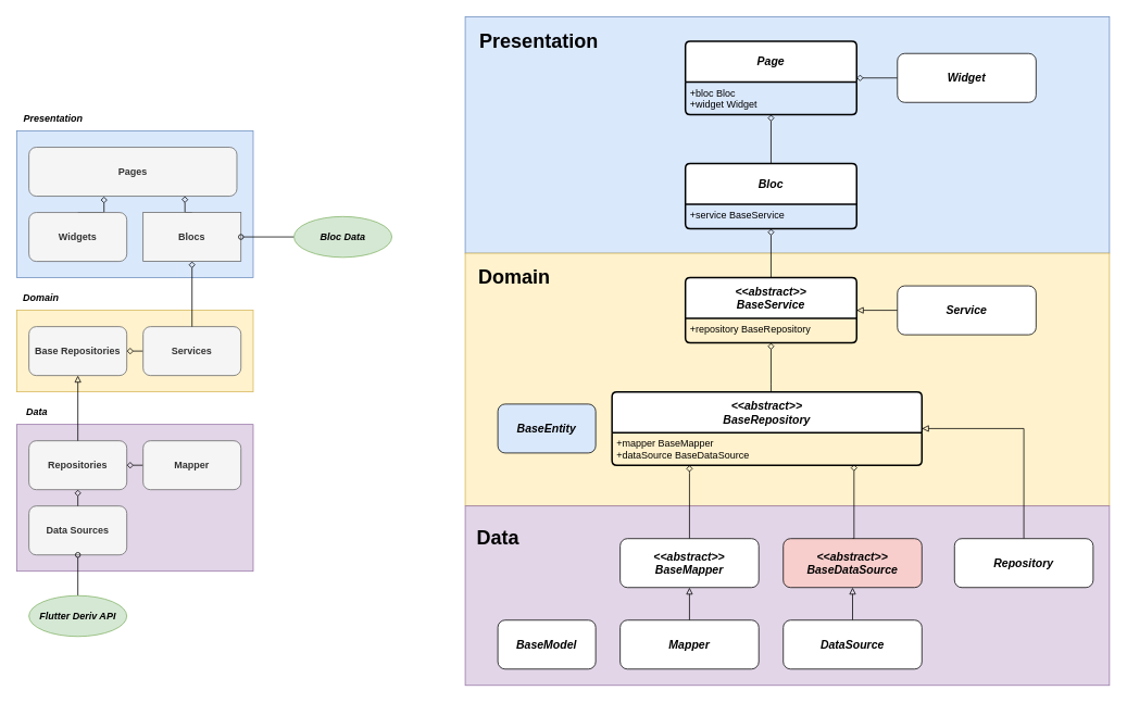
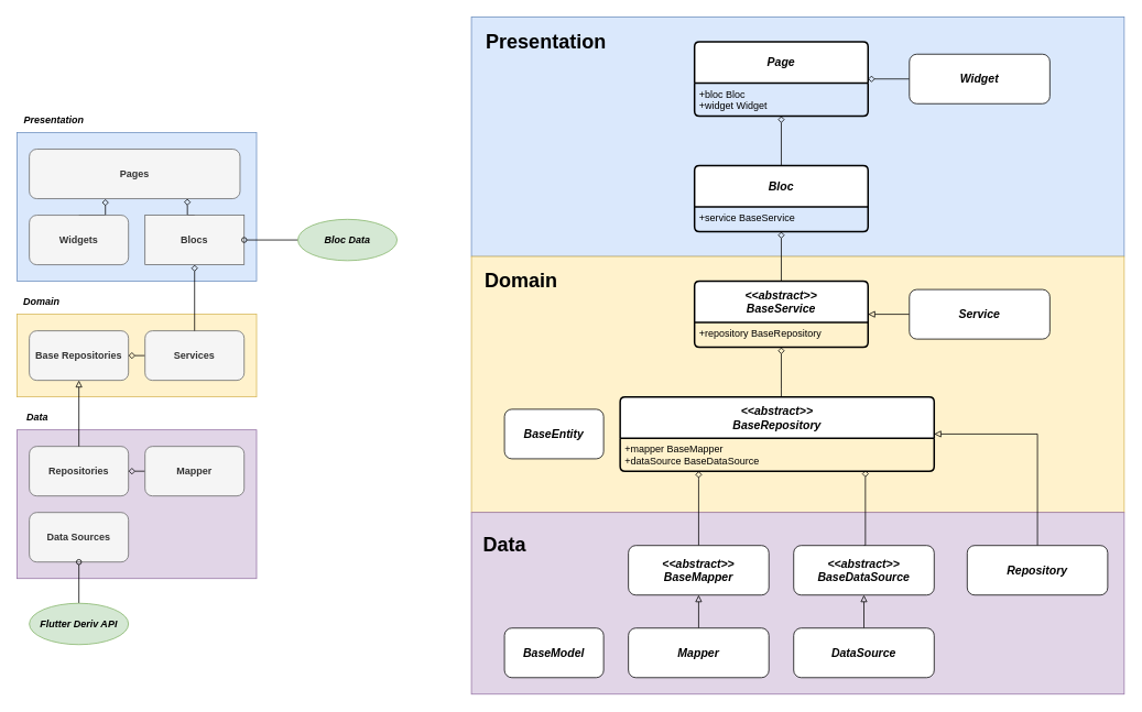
  <mxCell id="0" />
  <mxCell id="1" parent="0" />
  <mxCell id="2" value="" style="rounded=0;whiteSpace=wrap;html=1;fillColor=#e1d5e7;strokeColor=#9673a6;" vertex="1" parent="1"><mxGeometry x="20" y="520" width="290" height="180" as="geometry" /></mxCell>
  <mxCell id="3" value="&lt;b&gt;&lt;i&gt;Data&lt;/i&gt;&lt;/b&gt;" style="text;html=1;strokeColor=none;fillColor=none;align=center;verticalAlign=middle;whiteSpace=wrap;rounded=0;" vertex="1" parent="1"><mxGeometry x="20" y="490" width="50" height="30" as="geometry" /></mxCell>
  <mxCell id="4" value="Data Sources" style="rounded=1;whiteSpace=wrap;html=1;fillColor=#f5f5f5;fontColor=#333333;strokeColor=#666666;fontStyle=1;" vertex="1" parent="1"><mxGeometry x="35" y="620" width="120" height="60" as="geometry" /></mxCell>
  <mxCell id="5" value="Repositories" style="rounded=1;whiteSpace=wrap;html=1;fillColor=#f5f5f5;fontColor=#333333;strokeColor=#666666;fontStyle=1;" vertex="1" parent="1"><mxGeometry x="35" y="540" width="120" height="60" as="geometry" /></mxCell>
- <mxCell id="6" value="" style="endArrow=diamond;html=1;rounded=0;exitX=0.5;exitY=0;exitDx=0;exitDy=0;entryX=0.5;entryY=1;entryDx=0;entryDy=0;endFill=0;" edge="1" parent="1" source="4" target="5"><mxGeometry width="50" height="50" relative="1" as="geometry"><mxPoint x="255" y="550" as="sourcePoint" /><mxPoint x="305" y="500" as="targetPoint" /></mxGeometry></mxCell>
  <mxCell id="7" style="edgeStyle=orthogonalEdgeStyle;rounded=0;orthogonalLoop=1;jettySize=auto;html=1;exitX=0;exitY=0.5;exitDx=0;exitDy=0;entryX=1;entryY=0.5;entryDx=0;entryDy=0;endArrow=diamond;endFill=0;" edge="1" parent="1" source="8" target="5"><mxGeometry relative="1" as="geometry" /></mxCell>
  <mxCell id="8" value="Mapper" style="rounded=1;whiteSpace=wrap;html=1;fillColor=#f5f5f5;fontColor=#333333;strokeColor=#666666;fontStyle=1;" vertex="1" parent="1"><mxGeometry x="175" y="540" width="120" height="60" as="geometry" /></mxCell>
  <mxCell id="9" style="edgeStyle=orthogonalEdgeStyle;rounded=0;orthogonalLoop=1;jettySize=auto;html=1;entryX=0.5;entryY=1;entryDx=0;entryDy=0;endArrow=oval;endFill=0;" edge="1" parent="1" source="10" target="4"><mxGeometry relative="1" as="geometry" /></mxCell>
  <mxCell id="10" value="&lt;i&gt;Flutter Deriv API&lt;/i&gt;" style="ellipse;whiteSpace=wrap;html=1;fillColor=#d5e8d4;strokeColor=#82b366;fontStyle=1" vertex="1" parent="1"><mxGeometry x="35" y="730" width="120" height="50" as="geometry" /></mxCell>
  <mxCell id="11" value="" style="rounded=0;whiteSpace=wrap;html=1;fillColor=#fff2cc;strokeColor=#d6b656;" vertex="1" parent="1"><mxGeometry x="20" y="380" width="290" height="100" as="geometry" /></mxCell>
  <mxCell id="12" value="&lt;b&gt;&lt;i&gt;Domain&lt;/i&gt;&lt;/b&gt;" style="text;html=1;strokeColor=none;fillColor=none;align=center;verticalAlign=middle;whiteSpace=wrap;rounded=0;" vertex="1" parent="1"><mxGeometry x="20" y="350" width="60" height="30" as="geometry" /></mxCell>
  <mxCell id="13" value="Base Repositories" style="rounded=1;whiteSpace=wrap;html=1;fillColor=#f5f5f5;strokeColor=#666666;fontColor=#333333;fontStyle=1;" vertex="1" parent="1"><mxGeometry x="35" y="400" width="120" height="60" as="geometry" /></mxCell>
  <mxCell id="14" style="edgeStyle=orthogonalEdgeStyle;rounded=0;orthogonalLoop=1;jettySize=auto;html=1;entryX=0.5;entryY=1;entryDx=0;entryDy=0;endArrow=block;endFill=0;" edge="1" parent="1" source="5" target="13"><mxGeometry relative="1" as="geometry" /></mxCell>
  <mxCell id="15" style="edgeStyle=orthogonalEdgeStyle;rounded=0;orthogonalLoop=1;jettySize=auto;html=1;exitX=0;exitY=0.5;exitDx=0;exitDy=0;entryX=1;entryY=0.5;entryDx=0;entryDy=0;endArrow=diamond;endFill=0;" edge="1" parent="1" source="16" target="13"><mxGeometry relative="1" as="geometry" /></mxCell>
  <mxCell id="16" value="Services" style="rounded=1;whiteSpace=wrap;html=1;fillColor=#f5f5f5;fontColor=#333333;strokeColor=#666666;fontStyle=1;" vertex="1" parent="1"><mxGeometry x="175" y="400" width="120" height="60" as="geometry" /></mxCell>
  <mxCell id="17" value="" style="rounded=0;whiteSpace=wrap;html=1;fillColor=#dae8fc;strokeColor=#6c8ebf;" vertex="1" parent="1"><mxGeometry x="20" y="160" width="290" height="180" as="geometry" /></mxCell>
  <mxCell id="18" value="&lt;b&gt;&lt;i&gt;Presentation&lt;/i&gt;&lt;/b&gt;" style="text;html=1;strokeColor=none;fillColor=none;align=center;verticalAlign=middle;whiteSpace=wrap;rounded=0;" vertex="1" parent="1"><mxGeometry x="20" y="130" width="90" height="30" as="geometry" /></mxCell>
  <mxCell id="19" style="edgeStyle=orthogonalEdgeStyle;rounded=0;orthogonalLoop=1;jettySize=auto;html=1;exitX=0.5;exitY=0;exitDx=0;exitDy=0;entryX=0.75;entryY=1;entryDx=0;entryDy=0;endArrow=diamond;endFill=0;" edge="1" parent="1" source="20" target="24"><mxGeometry relative="1" as="geometry" /></mxCell>
  <mxCell id="20" value="Blocs" style="whiteSpace=wrap;html=1;fillColor=#f5f5f5;fontColor=#333333;strokeColor=#666666;fontStyle=1;rounded=0;" vertex="1" parent="1"><mxGeometry x="175" y="260" width="120" height="60" as="geometry" /></mxCell>
  <mxCell id="21" style="edgeStyle=orthogonalEdgeStyle;rounded=0;orthogonalLoop=1;jettySize=auto;html=1;exitX=0.5;exitY=0;exitDx=0;exitDy=0;endArrow=diamond;endFill=0;" edge="1" parent="1" source="16" target="20"><mxGeometry relative="1" as="geometry" /></mxCell>
  <mxCell id="22" style="edgeStyle=orthogonalEdgeStyle;rounded=0;orthogonalLoop=1;jettySize=auto;html=1;exitX=0.5;exitY=0;exitDx=0;exitDy=0;entryX=0.361;entryY=1.008;entryDx=0;entryDy=0;entryPerimeter=0;endArrow=diamond;endFill=0;" edge="1" parent="1" source="23" target="24"><mxGeometry relative="1" as="geometry" /></mxCell>
  <mxCell id="23" value="Widgets" style="rounded=1;whiteSpace=wrap;html=1;fillColor=#f5f5f5;fontColor=#333333;strokeColor=#666666;fontStyle=1;" vertex="1" parent="1"><mxGeometry x="35" y="260" width="120" height="60" as="geometry" /></mxCell>
  <mxCell id="24" value="Pages" style="rounded=1;whiteSpace=wrap;html=1;fillColor=#f5f5f5;fontColor=#333333;strokeColor=#666666;fontStyle=1" vertex="1" parent="1"><mxGeometry x="35" y="180" width="255" height="60" as="geometry" /></mxCell>
  <mxCell id="25" style="edgeStyle=orthogonalEdgeStyle;rounded=0;orthogonalLoop=1;jettySize=auto;html=1;exitX=0;exitY=0.5;exitDx=0;exitDy=0;entryX=1;entryY=0.5;entryDx=0;entryDy=0;endArrow=oval;endFill=0;" edge="1" parent="1" source="26" target="20"><mxGeometry relative="1" as="geometry" /></mxCell>
  <mxCell id="26" value="&lt;i&gt;Bloc Data&lt;/i&gt;" style="ellipse;whiteSpace=wrap;html=1;fillColor=#d5e8d4;strokeColor=#82b366;fontStyle=1" vertex="1" parent="1"><mxGeometry x="360" y="265" width="120" height="50" as="geometry" /></mxCell>
  <mxCell id="27" value="" style="rounded=0;whiteSpace=wrap;html=1;fillColor=#dae8fc;strokeColor=#6c8ebf;" vertex="1" parent="1"><mxGeometry x="570" y="20" width="790" height="290" as="geometry" /></mxCell>
  <mxCell id="28" value="" style="rounded=0;whiteSpace=wrap;html=1;fillColor=#fff2cc;strokeColor=#d6b656;" vertex="1" parent="1"><mxGeometry x="570" y="310" width="790" height="310" as="geometry" /></mxCell>
  <mxCell id="29" value="" style="rounded=0;whiteSpace=wrap;html=1;fillColor=#e1d5e7;strokeColor=#9673a6;" vertex="1" parent="1"><mxGeometry x="570" y="620" width="790" height="220" as="geometry" /></mxCell>
  <mxCell id="30" value="&lt;b&gt;&lt;i&gt;&lt;font style=&quot;font-size: 14px;&quot;&gt;BaseModel&lt;/font&gt;&lt;/i&gt;&lt;/b&gt;" style="rounded=1;whiteSpace=wrap;html=1;" vertex="1" parent="1"><mxGeometry x="610" y="760" width="120" height="60" as="geometry" /></mxCell>
- <mxCell id="31" value="&lt;b&gt;&lt;i&gt;&lt;font style=&quot;font-size: 14px;&quot;&gt;BaseEntity&lt;/font&gt;&lt;/i&gt;&lt;/b&gt;" style="rounded=1;whiteSpace=wrap;html=1;fillColor=#dae8fc;" vertex="1" parent="1"><mxGeometry x="610" y="495" width="120" height="60" as="geometry" /></mxCell>
+ <mxCell id="31" value="&lt;b&gt;&lt;i&gt;&lt;font style=&quot;font-size: 14px;&quot;&gt;BaseEntity&lt;/font&gt;&lt;/i&gt;&lt;/b&gt;" style="rounded=1;whiteSpace=wrap;html=1;" vertex="1" parent="1"><mxGeometry x="610" y="495" width="120" height="60" as="geometry" /></mxCell>
  <mxCell id="32" style="edgeStyle=orthogonalEdgeStyle;rounded=0;orthogonalLoop=1;jettySize=auto;html=1;entryX=0.25;entryY=1;entryDx=0;entryDy=0;endArrow=diamond;endFill=0;exitX=0.5;exitY=0;exitDx=0;exitDy=0;" edge="1" parent="1" source="33" target="42"><mxGeometry relative="1" as="geometry"><Array as="points"><mxPoint x="845" y="580" /></Array></mxGeometry></mxCell>
  <mxCell id="33" value="&lt;b&gt;&lt;i&gt;&lt;font style=&quot;font-size: 14px;&quot;&gt;&amp;lt;&amp;lt;abstract&amp;gt;&amp;gt;&lt;br&gt;BaseMapper&lt;br&gt;&lt;/font&gt;&lt;/i&gt;&lt;/b&gt;" style="rounded=1;whiteSpace=wrap;html=1;" vertex="1" parent="1"><mxGeometry x="760" y="660" width="170" height="60" as="geometry" /></mxCell>
  <mxCell id="34" style="edgeStyle=orthogonalEdgeStyle;rounded=0;orthogonalLoop=1;jettySize=auto;html=1;entryX=0.5;entryY=1;entryDx=0;entryDy=0;endArrow=block;endFill=0;" edge="1" parent="1" source="35" target="33"><mxGeometry relative="1" as="geometry" /></mxCell>
  <mxCell id="35" value="&lt;b&gt;&lt;i&gt;&lt;font style=&quot;font-size: 14px;&quot;&gt;Mapper&lt;br&gt;&lt;/font&gt;&lt;/i&gt;&lt;/b&gt;" style="rounded=1;whiteSpace=wrap;html=1;" vertex="1" parent="1"><mxGeometry x="760" y="760" width="170" height="60" as="geometry" /></mxCell>
  <mxCell id="36" style="edgeStyle=orthogonalEdgeStyle;rounded=0;orthogonalLoop=1;jettySize=auto;html=1;entryX=0.781;entryY=0.975;entryDx=0;entryDy=0;endArrow=diamond;endFill=0;exitX=0.5;exitY=0;exitDx=0;exitDy=0;entryPerimeter=0;" edge="1" parent="1" source="37" target="42"><mxGeometry relative="1" as="geometry"><Array as="points"><mxPoint x="1047" y="660" /></Array></mxGeometry></mxCell>
- <mxCell id="37" value="&lt;b&gt;&lt;i&gt;&lt;font style=&quot;font-size: 14px;&quot;&gt;&amp;lt;&amp;lt;abstract&amp;gt;&amp;gt;&lt;br&gt;BaseDataSource&lt;br&gt;&lt;/font&gt;&lt;/i&gt;&lt;/b&gt;" style="rounded=1;whiteSpace=wrap;html=1;fillColor=#f8cecc;" vertex="1" parent="1"><mxGeometry x="960" y="660" width="170" height="60" as="geometry" /></mxCell>
+ <mxCell id="37" value="&lt;b&gt;&lt;i&gt;&lt;font style=&quot;font-size: 14px;&quot;&gt;&amp;lt;&amp;lt;abstract&amp;gt;&amp;gt;&lt;br&gt;BaseDataSource&lt;br&gt;&lt;/font&gt;&lt;/i&gt;&lt;/b&gt;" style="rounded=1;whiteSpace=wrap;html=1;" vertex="1" parent="1"><mxGeometry x="960" y="660" width="170" height="60" as="geometry" /></mxCell>
  <mxCell id="38" value="" style="edgeStyle=orthogonalEdgeStyle;rounded=0;orthogonalLoop=1;jettySize=auto;html=1;endArrow=block;endFill=0;" edge="1" parent="1" source="39" target="37"><mxGeometry relative="1" as="geometry" /></mxCell>
  <mxCell id="39" value="&lt;b&gt;&lt;i&gt;&lt;font style=&quot;font-size: 14px;&quot;&gt;DataSource&lt;br&gt;&lt;/font&gt;&lt;/i&gt;&lt;/b&gt;" style="rounded=1;whiteSpace=wrap;html=1;" vertex="1" parent="1"><mxGeometry x="960" y="760" width="170" height="60" as="geometry" /></mxCell>
  <mxCell id="40" value="" style="edgeStyle=orthogonalEdgeStyle;rounded=0;orthogonalLoop=1;jettySize=auto;html=1;endArrow=diamond;endFill=0;" edge="1" parent="1" source="41" target="45"><mxGeometry relative="1" as="geometry"><Array as="points"><mxPoint x="945" y="470" /><mxPoint x="945" y="470" /></Array></mxGeometry></mxCell>
  <mxCell id="41" value="&lt;b style=&quot;border-color: var(--border-color); font-size: 12px;&quot;&gt;&lt;i style=&quot;border-color: var(--border-color);&quot;&gt;&lt;font style=&quot;border-color: var(--border-color); font-size: 14px;&quot;&gt;&amp;lt;&amp;lt;abstract&amp;gt;&amp;gt;&lt;br style=&quot;border-color: var(--border-color);&quot;&gt;BaseRepository&lt;/font&gt;&lt;/i&gt;&lt;/b&gt;" style="swimlane;childLayout=stackLayout;horizontal=1;startSize=50;horizontalStack=0;rounded=1;fontSize=14;fontStyle=0;strokeWidth=2;resizeParent=0;resizeLast=1;shadow=0;dashed=0;align=center;arcSize=4;whiteSpace=wrap;html=1;fillStyle=auto;" vertex="1" parent="1"><mxGeometry x="750" y="480" width="380" height="90" as="geometry" /></mxCell>
  <mxCell id="42" value="+mapper BaseMapper&lt;br&gt;+dataSource BaseDataSource" style="align=left;strokeColor=none;fillColor=none;spacingLeft=4;fontSize=12;verticalAlign=top;resizable=0;rotatable=0;part=1;html=1;" vertex="1" parent="41"><mxGeometry y="50" width="380" height="40" as="geometry" /></mxCell>
  <mxCell id="43" value="" style="edgeStyle=orthogonalEdgeStyle;rounded=0;orthogonalLoop=1;jettySize=auto;html=1;endArrow=diamond;endFill=0;" edge="1" parent="1" source="44" target="52"><mxGeometry relative="1" as="geometry" /></mxCell>
  <mxCell id="44" value="&lt;b style=&quot;border-color: var(--border-color); font-size: 12px;&quot;&gt;&lt;i style=&quot;border-color: var(--border-color);&quot;&gt;&lt;font style=&quot;border-color: var(--border-color); font-size: 14px;&quot;&gt;&amp;lt;&amp;lt;abstract&amp;gt;&amp;gt;&lt;br style=&quot;border-color: var(--border-color);&quot;&gt;BaseService&lt;/font&gt;&lt;/i&gt;&lt;/b&gt;" style="swimlane;childLayout=stackLayout;horizontal=1;startSize=50;horizontalStack=0;rounded=1;fontSize=14;fontStyle=0;strokeWidth=2;resizeParent=0;resizeLast=1;shadow=0;dashed=0;align=center;arcSize=4;whiteSpace=wrap;html=1;" vertex="1" parent="1"><mxGeometry x="840" y="340" width="210" height="80" as="geometry" /></mxCell>
  <mxCell id="45" value="+repository BaseRepository&lt;br&gt;" style="align=left;strokeColor=none;fillColor=none;spacingLeft=4;fontSize=12;verticalAlign=top;resizable=0;rotatable=0;part=1;html=1;" vertex="1" parent="44"><mxGeometry y="50" width="210" height="30" as="geometry" /></mxCell>
  <mxCell id="46" value="" style="edgeStyle=orthogonalEdgeStyle;rounded=0;orthogonalLoop=1;jettySize=auto;html=1;entryX=1;entryY=0.5;entryDx=0;entryDy=0;endArrow=block;endFill=0;exitX=0.5;exitY=0;exitDx=0;exitDy=0;" edge="1" parent="1" source="47" target="41"><mxGeometry relative="1" as="geometry" /></mxCell>
  <mxCell id="47" value="&lt;b&gt;&lt;i&gt;&lt;font style=&quot;font-size: 14px;&quot;&gt;Repository&lt;br&gt;&lt;/font&gt;&lt;/i&gt;&lt;/b&gt;" style="rounded=1;whiteSpace=wrap;html=1;" vertex="1" parent="1"><mxGeometry x="1170" y="660" width="170" height="60" as="geometry" /></mxCell>
  <mxCell id="48" value="" style="edgeStyle=orthogonalEdgeStyle;rounded=0;orthogonalLoop=1;jettySize=auto;html=1;entryX=1;entryY=0.5;entryDx=0;entryDy=0;endArrow=block;endFill=0;" edge="1" parent="1" source="49" target="44"><mxGeometry relative="1" as="geometry" /></mxCell>
  <mxCell id="49" value="&lt;b&gt;&lt;i&gt;&lt;font style=&quot;font-size: 14px;&quot;&gt;Service&lt;br&gt;&lt;/font&gt;&lt;/i&gt;&lt;/b&gt;" style="rounded=1;whiteSpace=wrap;html=1;" vertex="1" parent="1"><mxGeometry x="1100" y="350" width="170" height="60" as="geometry" /></mxCell>
  <mxCell id="50" value="" style="edgeStyle=orthogonalEdgeStyle;rounded=0;orthogonalLoop=1;jettySize=auto;html=1;endArrow=diamond;endFill=0;" edge="1" parent="1" source="51" target="56"><mxGeometry relative="1" as="geometry" /></mxCell>
  <mxCell id="51" value="&lt;b&gt;&lt;i&gt;Bloc&lt;/i&gt;&lt;/b&gt;" style="swimlane;childLayout=stackLayout;horizontal=1;startSize=50;horizontalStack=0;rounded=1;fontSize=14;fontStyle=0;strokeWidth=2;resizeParent=0;resizeLast=1;shadow=0;dashed=0;align=center;arcSize=4;whiteSpace=wrap;html=1;" vertex="1" parent="1"><mxGeometry x="840" y="200" width="210" height="80" as="geometry" /></mxCell>
  <mxCell id="52" value="+service BaseService" style="align=left;strokeColor=none;fillColor=none;spacingLeft=4;fontSize=12;verticalAlign=top;resizable=0;rotatable=0;part=1;html=1;" vertex="1" parent="51"><mxGeometry y="50" width="210" height="30" as="geometry" /></mxCell>
  <mxCell id="53" value="" style="edgeStyle=orthogonalEdgeStyle;rounded=0;orthogonalLoop=1;jettySize=auto;html=1;entryX=1;entryY=0.5;entryDx=0;entryDy=0;endArrow=diamond;endFill=0;" edge="1" parent="1" source="54" target="55"><mxGeometry relative="1" as="geometry" /></mxCell>
  <mxCell id="54" value="&lt;b&gt;&lt;i&gt;&lt;font style=&quot;font-size: 14px;&quot;&gt;Widget&lt;br&gt;&lt;/font&gt;&lt;/i&gt;&lt;/b&gt;" style="rounded=1;whiteSpace=wrap;html=1;" vertex="1" parent="1"><mxGeometry x="1100" y="65" width="170" height="60" as="geometry" /></mxCell>
  <mxCell id="55" value="&lt;b&gt;&lt;i&gt;Page&lt;/i&gt;&lt;/b&gt;" style="swimlane;childLayout=stackLayout;horizontal=1;startSize=50;horizontalStack=0;rounded=1;fontSize=14;fontStyle=0;strokeWidth=2;resizeParent=0;resizeLast=1;shadow=0;dashed=0;align=center;arcSize=4;whiteSpace=wrap;html=1;" vertex="1" parent="1"><mxGeometry x="840" y="50" width="210" height="90" as="geometry" /></mxCell>
  <mxCell id="56" value="+bloc Bloc&lt;br&gt;+widget Widget" style="align=left;strokeColor=none;fillColor=none;spacingLeft=4;fontSize=12;verticalAlign=top;resizable=0;rotatable=0;part=1;html=1;" vertex="1" parent="55"><mxGeometry y="50" width="210" height="40" as="geometry" /></mxCell>
  <mxCell id="57" value="Presentation" style="text;strokeColor=none;fillColor=none;html=1;fontSize=24;fontStyle=1;verticalAlign=middle;align=center;" vertex="1" parent="1"><mxGeometry x="580" y="30" width="160" height="40" as="geometry" /></mxCell>
  <mxCell id="58" value="Domain" style="text;strokeColor=none;fillColor=none;html=1;fontSize=24;fontStyle=1;verticalAlign=middle;align=center;" vertex="1" parent="1"><mxGeometry x="580" y="320" width="100" height="40" as="geometry" /></mxCell>
  <mxCell id="59" value="Data" style="text;strokeColor=none;fillColor=none;html=1;fontSize=24;fontStyle=1;verticalAlign=middle;align=center;" vertex="1" parent="1"><mxGeometry x="580" y="640" width="60" height="40" as="geometry" /></mxCell>
